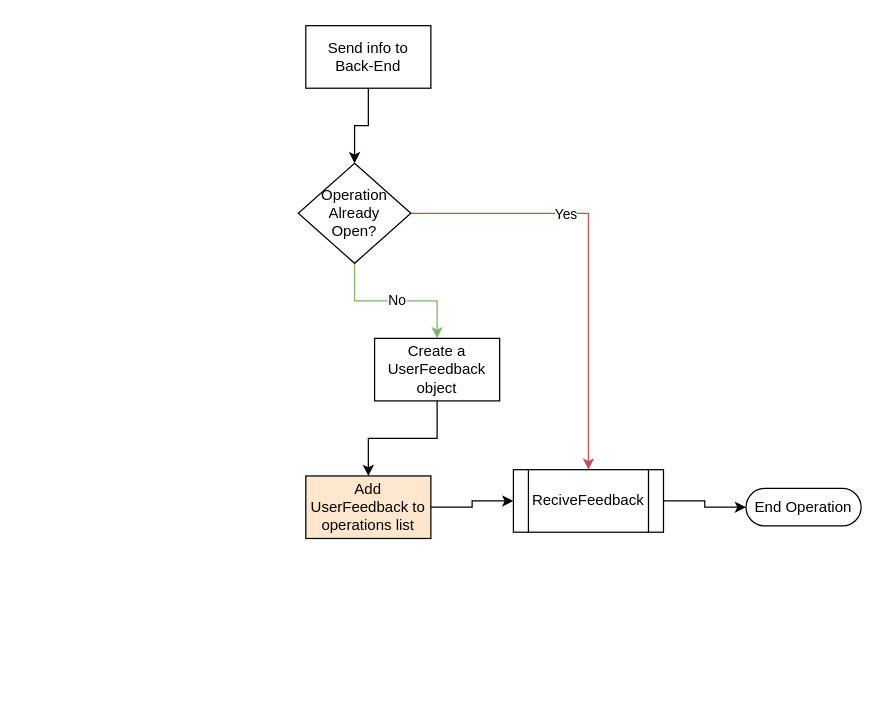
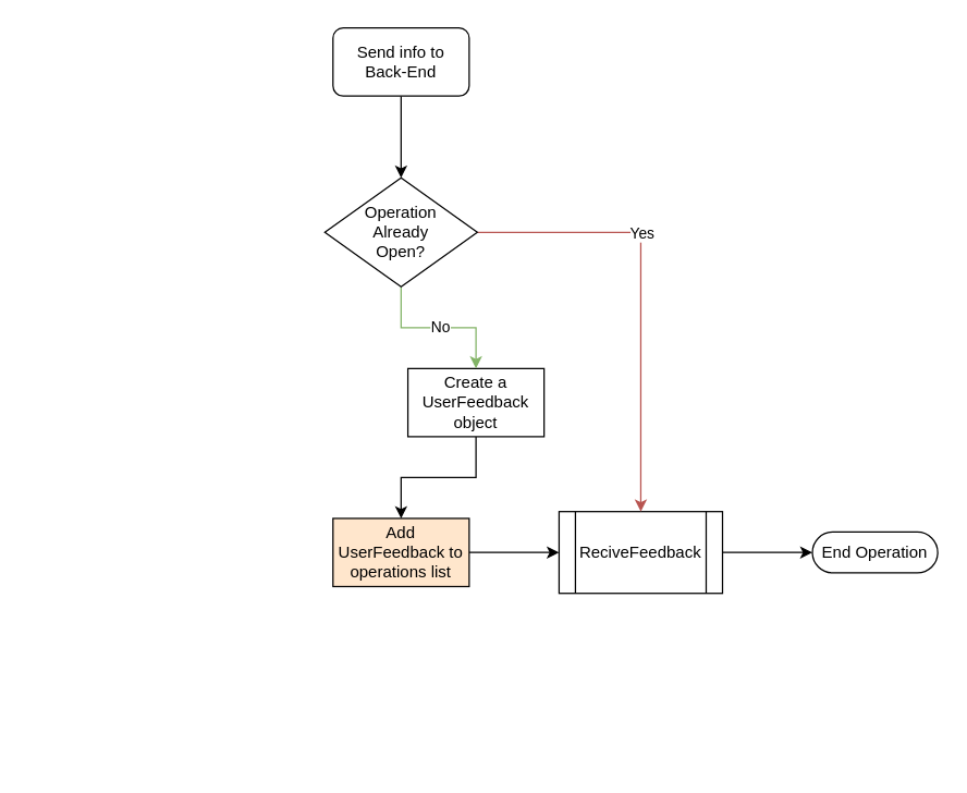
  <mxCell id="0" />
  <mxCell id="1" parent="0" />
  <mxCell id="2" style="edgeStyle=orthogonalEdgeStyle;rounded=0;orthogonalLoop=1;jettySize=auto;html=1;entryX=0.5;entryY=0.5;entryDx=0;entryDy=-15;entryPerimeter=0;" parent="1" edge="1"><mxGeometry relative="1" as="geometry"><mxPoint x="294" y="380" as="targetPoint" /></mxGeometry></mxCell>
  <mxCell id="3" style="edgeStyle=orthogonalEdgeStyle;rounded=0;orthogonalLoop=1;jettySize=auto;html=1;" edge="1" parent="1"><mxGeometry relative="1" as="geometry"><mxPoint x="20" y="560" as="sourcePoint" /></mxGeometry></mxCell>
  <mxCell id="4" style="edgeStyle=orthogonalEdgeStyle;rounded=0;orthogonalLoop=1;jettySize=auto;html=1;" edge="1" parent="1" source="5" target="17"><mxGeometry relative="1" as="geometry" /></mxCell>
- <mxCell id="5" value="Send info to Back-End" style="html=1;dashed=0;whiteSpace=wrap;" vertex="1" parent="1"><mxGeometry x="244" y="20" width="100" height="50" as="geometry" /></mxCell>
+ <mxCell id="5" value="Send info to Back-End" style="html=1;dashed=0;whiteSpace=wrap;rounded=1;" vertex="1" parent="1"><mxGeometry x="244" y="20" width="100" height="50" as="geometry" /></mxCell>
  <mxCell id="6" style="edgeStyle=orthogonalEdgeStyle;rounded=0;orthogonalLoop=1;jettySize=auto;html=1;" edge="1" parent="1" source="7" target="9"><mxGeometry relative="1" as="geometry" /></mxCell>
  <mxCell id="7" value="&lt;div&gt;Create a UserFeedback&lt;/div&gt;object" style="html=1;dashed=0;whiteSpace=wrap;" vertex="1" parent="1"><mxGeometry x="299" y="270" width="100" height="50" as="geometry" /></mxCell>
  <mxCell id="8" style="edgeStyle=orthogonalEdgeStyle;rounded=0;orthogonalLoop=1;jettySize=auto;html=1;" edge="1" parent="1" source="9" target="12"><mxGeometry relative="1" as="geometry" /></mxCell>
  <mxCell id="9" value="Add UserFeedback to operations list" style="html=1;dashed=0;whiteSpace=wrap;fillColor=#ffe6cc;" vertex="1" parent="1"><mxGeometry x="244" y="380" width="100" height="50" as="geometry" /></mxCell>
  <mxCell id="10" value="End Operation" style="html=1;dashed=0;whiteSpace=wrap;shape=mxgraph.dfd.start" vertex="1" parent="1"><mxGeometry x="596" y="390" width="92" height="30" as="geometry" /></mxCell>
  <mxCell id="11" style="edgeStyle=orthogonalEdgeStyle;rounded=0;orthogonalLoop=1;jettySize=auto;html=1;" edge="1" parent="1" source="12" target="10"><mxGeometry relative="1" as="geometry" /></mxCell>
- <mxCell id="12" value="ReciveFeedback" style="shape=process;whiteSpace=wrap;html=1;backgroundOutline=1;" vertex="1" parent="1"><mxGeometry x="410" y="375" width="120" height="50" as="geometry" /></mxCell>
+ <mxCell id="12" value="ReciveFeedback" style="shape=process;whiteSpace=wrap;html=1;backgroundOutline=1;" vertex="1" parent="1"><mxGeometry x="410" y="375" width="120" height="60" as="geometry" /></mxCell>
  <mxCell id="13" style="edgeStyle=orthogonalEdgeStyle;rounded=0;orthogonalLoop=1;jettySize=auto;html=1;fillColor=#d5e8d4;strokeColor=#82b366;" edge="1" parent="1" source="17" target="7"><mxGeometry relative="1" as="geometry" /></mxCell>
  <mxCell id="14" value="No" style="edgeLabel;html=1;align=center;verticalAlign=middle;resizable=0;points=[];" vertex="1" connectable="0" parent="13"><mxGeometry y="1" relative="1" as="geometry"><mxPoint as="offset" /></mxGeometry></mxCell>
  <mxCell id="15" style="edgeStyle=orthogonalEdgeStyle;rounded=0;orthogonalLoop=1;jettySize=auto;html=1;fillColor=#f8cecc;strokeColor=#b85450;" edge="1" parent="1" source="17" target="12"><mxGeometry relative="1" as="geometry" /></mxCell>
  <mxCell id="16" value="Yes" style="edgeLabel;html=1;align=center;verticalAlign=middle;resizable=0;points=[];" vertex="1" connectable="0" parent="15"><mxGeometry x="-0.778" y="1" relative="1" as="geometry"><mxPoint x="84" y="1" as="offset" /></mxGeometry></mxCell>
- <mxCell id="17" value="&lt;div&gt;Operation&lt;/div&gt;&lt;div&gt;Already&lt;/div&gt;&lt;div&gt;Open?&lt;/div&gt;" style="shape=rhombus;html=1;dashed=0;whiteSpace=wrap;perimeter=rhombusPerimeter;" vertex="1" parent="1"><mxGeometry x="238" y="130" width="90" height="80" as="geometry" /></mxCell>
+ <mxCell id="17" value="&lt;div&gt;Operation&lt;/div&gt;&lt;div&gt;Already&lt;/div&gt;&lt;div&gt;Open?&lt;/div&gt;" style="shape=rhombus;html=1;dashed=0;whiteSpace=wrap;perimeter=rhombusPerimeter;" vertex="1" parent="1"><mxGeometry x="238" y="130" width="112" height="80" as="geometry" /></mxCell>
